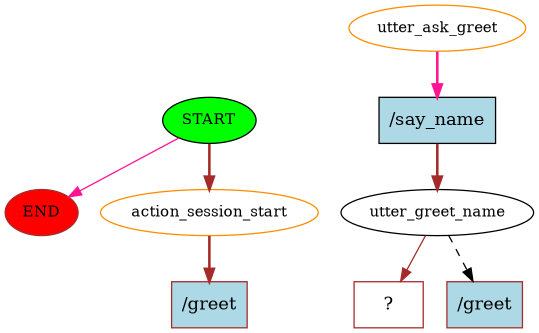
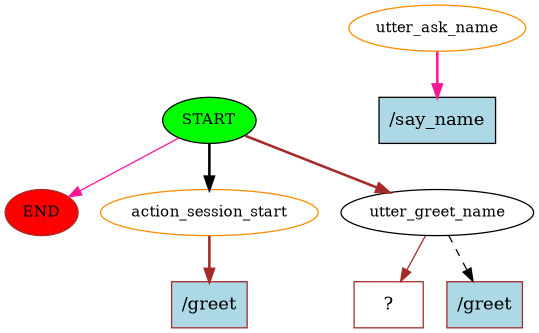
  digraph {
    node [color=brown fontsize=12 style=filled]
    edge [color=brown style=bold]
    n1 [color=black fillcolor=green label=START]
    n2 [fillcolor=red label=END]
    n3 [color=darkorange label=action_session_start style=""]
    n4 [fillcolor=lightblue label="/greet" shape=rect fontsize=""]
-   n5 [color=darkorange label=utter_ask_greet style=""]
+   n5 [color=darkorange label=utter_ask_name style=""]
    n6 [color=black fillcolor=lightblue label="/say_name" shape=rect fontsize=""]
    n7 [color=black label=utter_greet_name style=""]
    n8 [label="  ?  " shape=rect fontsize="" style=""]
    n9 [fillcolor=lightblue label="/greet" shape=rect fontsize=""]
    n1 -> n2 [color=deeppink style=solid]
-   n1 -> n3
+   n1 -> n3 [color=black]
    n3 -> n4
    n5 -> n6 [color=deeppink]
-   n6 -> n7
+   n1 -> n7
    n7 -> n8 [style=solid]
    n7 -> n9 [color=black style=dashed]
  }
